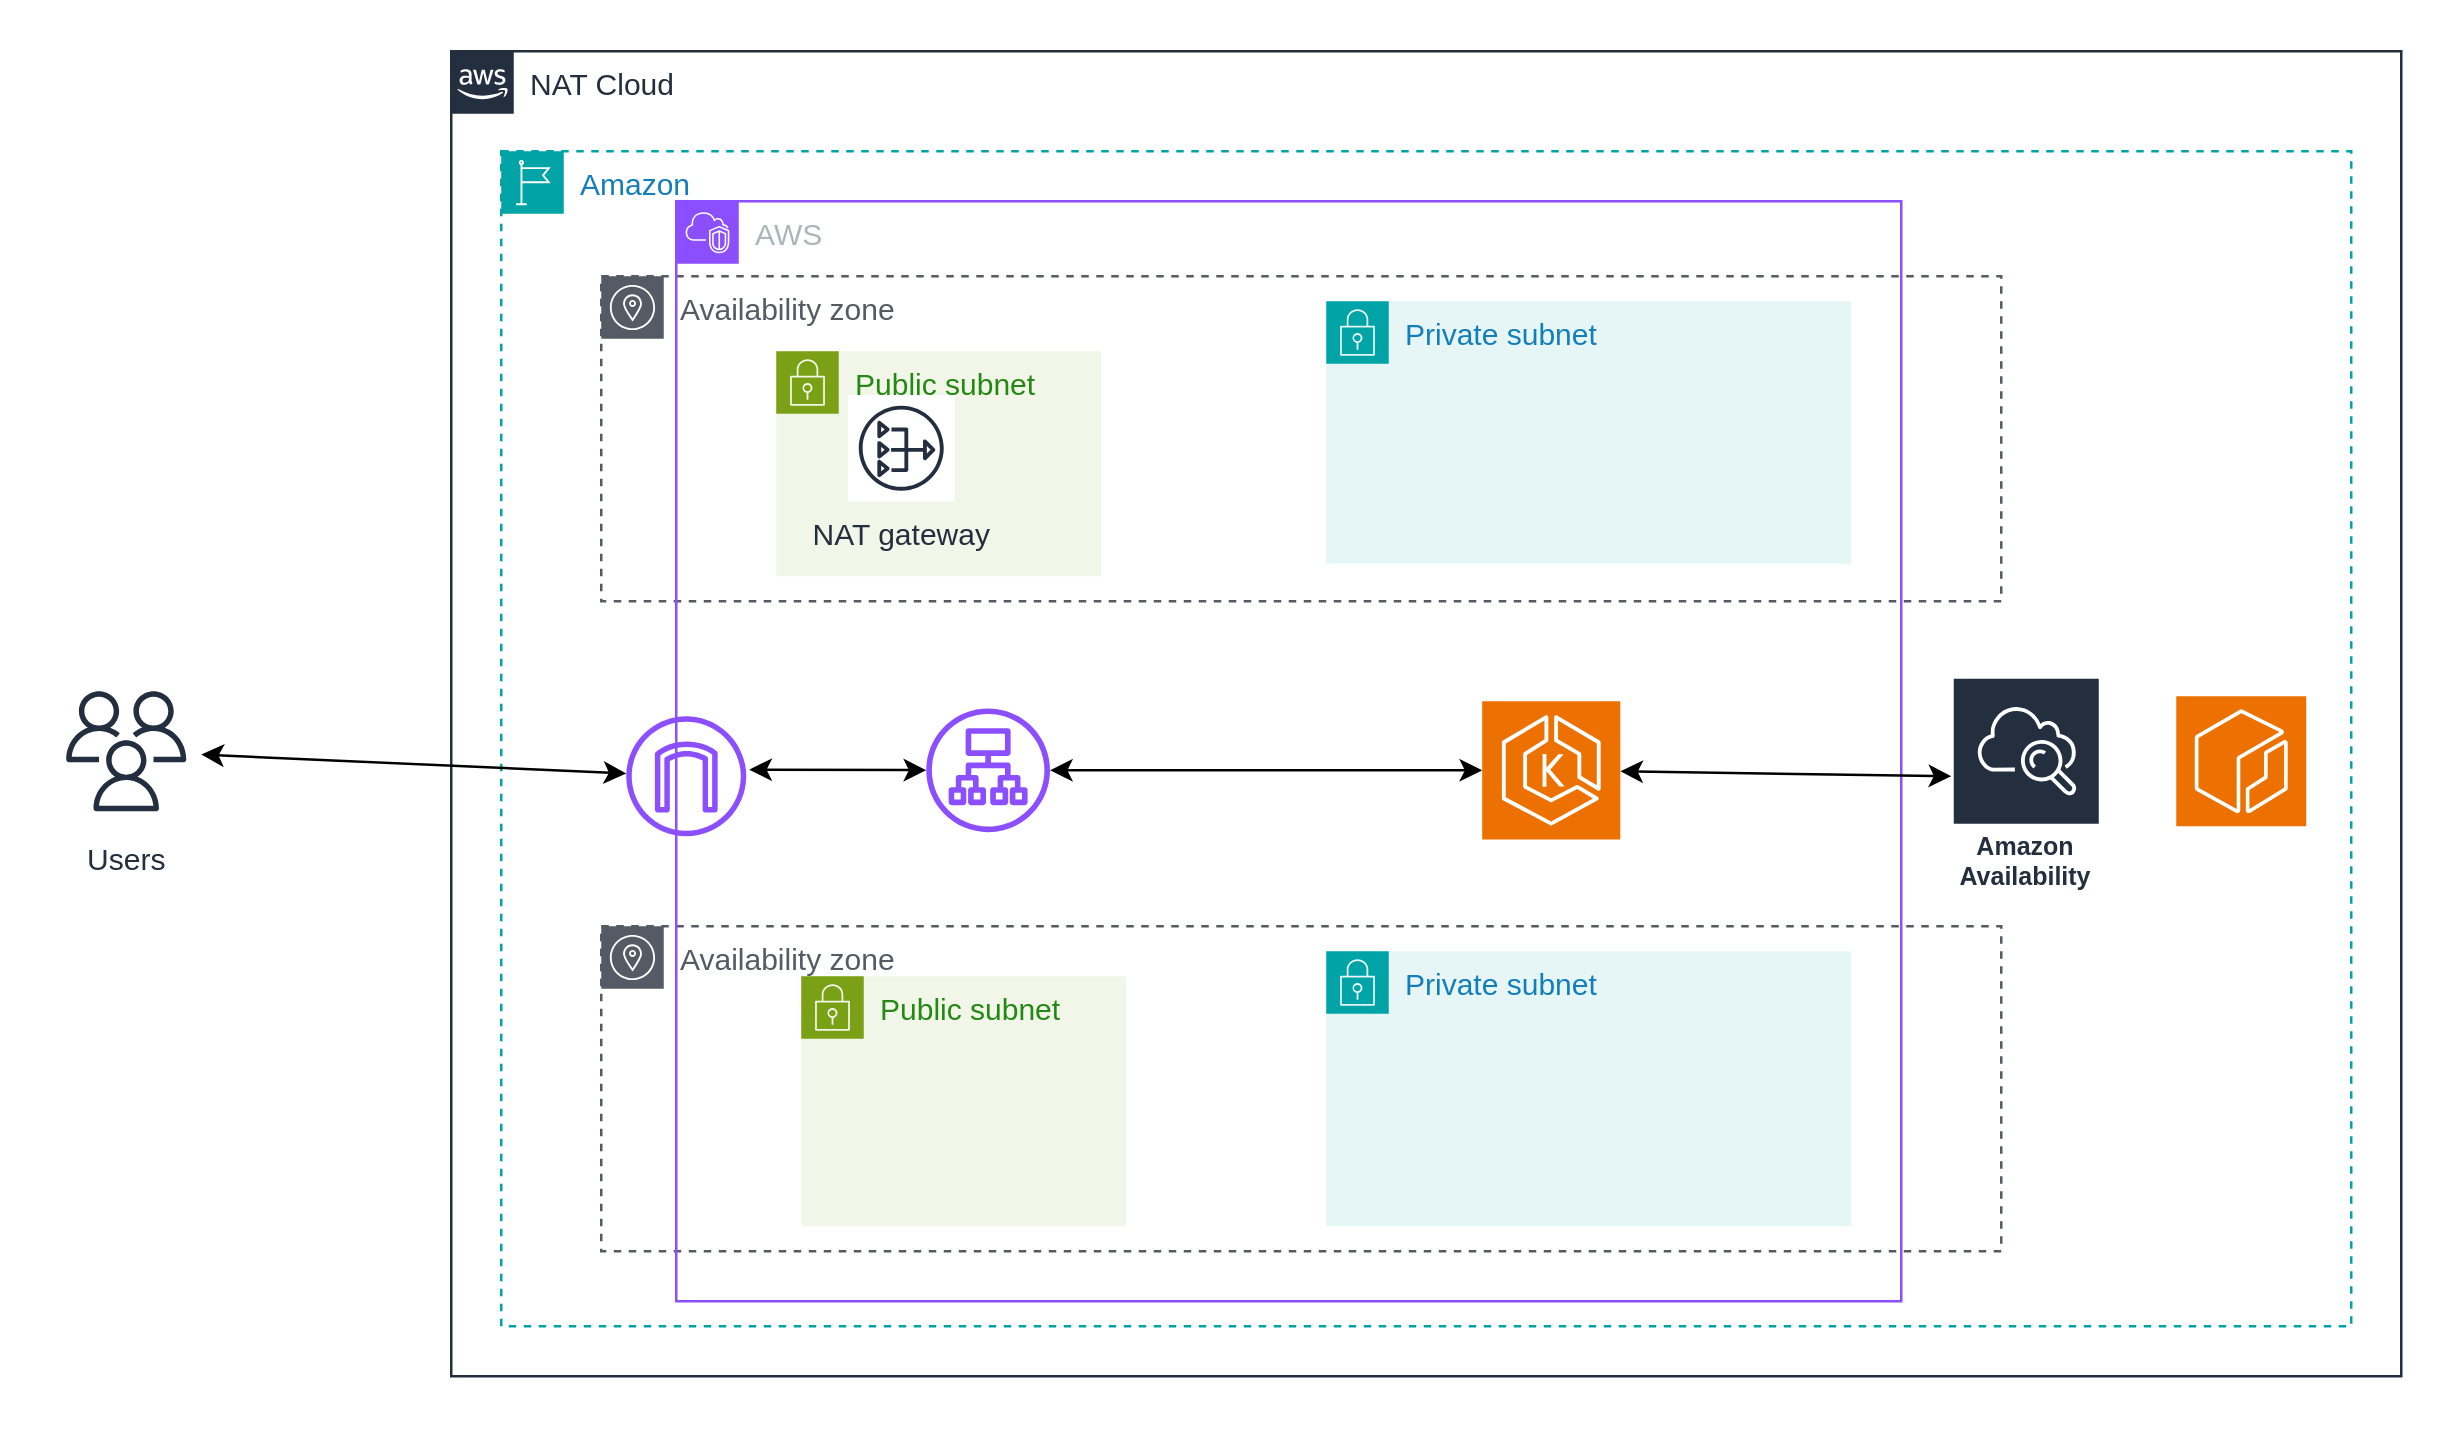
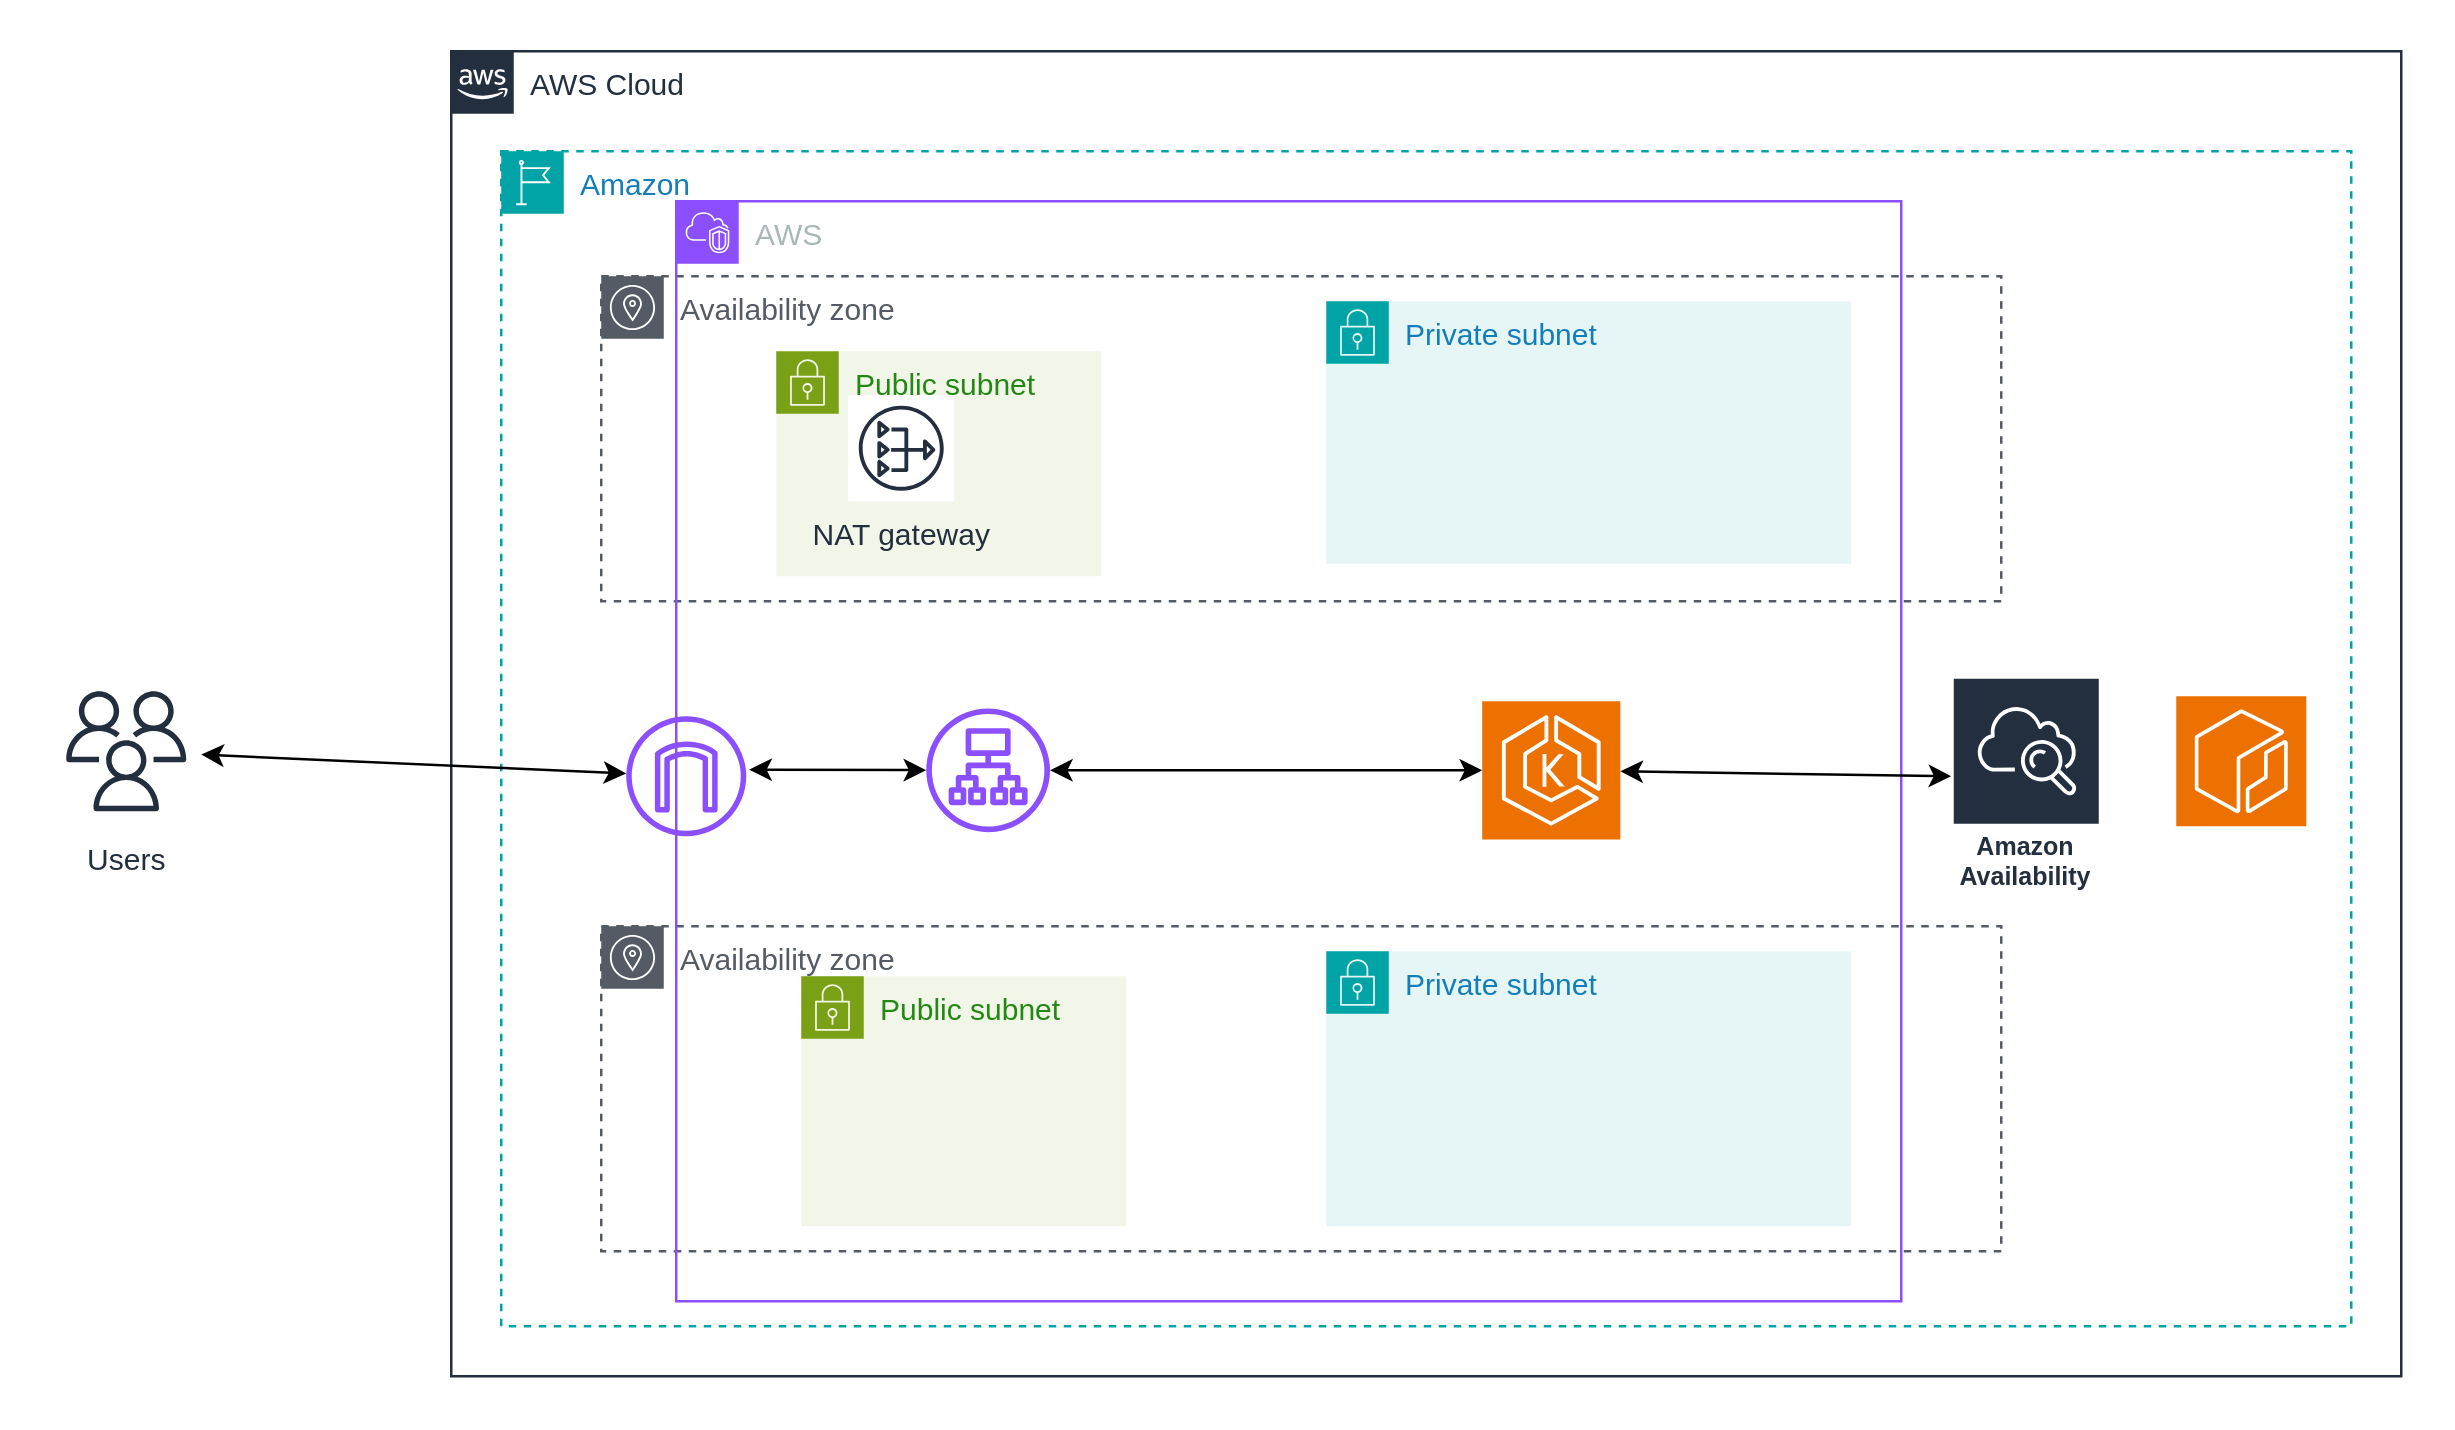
  <mxCell id="0" />
  <mxCell id="1" parent="0" />
- <mxCell id="2" value="NAT Cloud" style="points=[[0,0],[0.25,0],[0.5,0],[0.75,0],[1,0],[1,0.25],[1,0.5],[1,0.75],[1,1],[0.75,1],[0.5,1],[0.25,1],[0,1],[0,0.75],[0,0.5],[0,0.25]];outlineConnect=0;gradientColor=none;html=1;whiteSpace=wrap;fontSize=12;fontStyle=0;container=1;pointerEvents=0;collapsible=0;recursiveResize=0;shape=mxgraph.aws4.group;grIcon=mxgraph.aws4.group_aws_cloud_alt;strokeColor=#232F3E;fillColor=none;verticalAlign=top;align=left;spacingLeft=30;fontColor=#232F3E;dashed=0;" parent="1" vertex="1"><mxGeometry x="180" y="20" width="780" height="530" as="geometry" /></mxCell>
+ <mxCell id="2" value="AWS Cloud" style="points=[[0,0],[0.25,0],[0.5,0],[0.75,0],[1,0],[1,0.25],[1,0.5],[1,0.75],[1,1],[0.75,1],[0.5,1],[0.25,1],[0,1],[0,0.75],[0,0.5],[0,0.25]];outlineConnect=0;gradientColor=none;html=1;whiteSpace=wrap;fontSize=12;fontStyle=0;container=1;pointerEvents=0;collapsible=0;recursiveResize=0;shape=mxgraph.aws4.group;grIcon=mxgraph.aws4.group_aws_cloud_alt;strokeColor=#232F3E;fillColor=none;verticalAlign=top;align=left;spacingLeft=30;fontColor=#232F3E;dashed=0;" parent="1" vertex="1"><mxGeometry x="180" y="20" width="780" height="530" as="geometry" /></mxCell>
  <mxCell id="3" value="Amazon" style="points=[[0,0],[0.25,0],[0.5,0],[0.75,0],[1,0],[1,0.25],[1,0.5],[1,0.75],[1,1],[0.75,1],[0.5,1],[0.25,1],[0,1],[0,0.75],[0,0.5],[0,0.25]];outlineConnect=0;gradientColor=none;html=1;whiteSpace=wrap;fontSize=12;fontStyle=0;container=1;pointerEvents=0;collapsible=0;recursiveResize=0;shape=mxgraph.aws4.group;grIcon=mxgraph.aws4.group_region;strokeColor=#00A4A6;fillColor=none;verticalAlign=top;align=left;spacingLeft=30;fontColor=#147EBA;dashed=1;" parent="2" vertex="1"><mxGeometry x="20" y="40" width="740" height="470" as="geometry" /></mxCell>
  <mxCell id="4" value="Availability zone" style="sketch=0;outlineConnect=0;gradientColor=none;html=1;whiteSpace=wrap;fontSize=12;fontStyle=0;shape=mxgraph.aws4.group;grIcon=mxgraph.aws4.group_availability_zone;strokeColor=#545B64;fillColor=none;verticalAlign=top;align=left;spacingLeft=30;fontColor=#545B64;dashed=1;" parent="3" vertex="1"><mxGeometry x="40" y="50" width="560" height="130" as="geometry" /></mxCell>
  <mxCell id="5" value="Availability zone" style="sketch=0;outlineConnect=0;gradientColor=none;html=1;whiteSpace=wrap;fontSize=12;fontStyle=0;shape=mxgraph.aws4.group;grIcon=mxgraph.aws4.group_availability_zone;strokeColor=#545B64;fillColor=none;verticalAlign=top;align=left;spacingLeft=30;fontColor=#545B64;dashed=1;" parent="3" vertex="1"><mxGeometry x="40" y="310" width="560" height="130" as="geometry" /></mxCell>
  <mxCell id="6" value="" style="sketch=0;outlineConnect=0;fontColor=#232F3E;gradientColor=none;fillColor=#8C4FFF;strokeColor=none;dashed=0;verticalLabelPosition=bottom;verticalAlign=top;align=center;html=1;fontSize=12;fontStyle=0;aspect=fixed;pointerEvents=1;shape=mxgraph.aws4.internet_gateway;" vertex="1" parent="3"><mxGeometry x="50" y="226" width="48" height="48" as="geometry" /></mxCell>
  <mxCell id="7" value="Amazon Availability" style="sketch=0;outlineConnect=0;fontColor=#232F3E;gradientColor=none;strokeColor=#ffffff;fillColor=#232F3E;dashed=0;verticalLabelPosition=middle;verticalAlign=bottom;align=center;html=1;whiteSpace=wrap;fontSize=10;fontStyle=1;spacing=3;shape=mxgraph.aws4.productIcon;prIcon=mxgraph.aws4.cloudwatch;" vertex="1" parent="3"><mxGeometry x="580" y="210" width="60" height="90" as="geometry" /></mxCell>
  <mxCell id="8" value="" style="sketch=0;points=[[0,0,0],[0.25,0,0],[0.5,0,0],[0.75,0,0],[1,0,0],[0,1,0],[0.25,1,0],[0.5,1,0],[0.75,1,0],[1,1,0],[0,0.25,0],[0,0.5,0],[0,0.75,0],[1,0.25,0],[1,0.5,0],[1,0.75,0]];outlineConnect=0;fontColor=#232F3E;fillColor=#ED7100;strokeColor=#ffffff;dashed=0;verticalLabelPosition=bottom;verticalAlign=top;align=center;html=1;fontSize=12;fontStyle=0;aspect=fixed;shape=mxgraph.aws4.resourceIcon;resIcon=mxgraph.aws4.ecr;" vertex="1" parent="3"><mxGeometry x="670" y="218" width="52" height="52" as="geometry" /></mxCell>
  <mxCell id="9" value="Users" style="sketch=0;outlineConnect=0;fontColor=#232F3E;gradientColor=none;strokeColor=#232F3E;fillColor=#ffffff;dashed=0;verticalLabelPosition=bottom;verticalAlign=top;align=center;html=1;fontSize=12;fontStyle=0;aspect=fixed;shape=mxgraph.aws4.resourceIcon;resIcon=mxgraph.aws4.users;" parent="1" vertex="1"><mxGeometry x="20" y="270" width="60" height="60" as="geometry" /></mxCell>
  <mxCell id="10" value="AWS" style="points=[[0,0],[0.25,0],[0.5,0],[0.75,0],[1,0],[1,0.25],[1,0.5],[1,0.75],[1,1],[0.75,1],[0.5,1],[0.25,1],[0,1],[0,0.75],[0,0.5],[0,0.25]];outlineConnect=0;gradientColor=none;html=1;whiteSpace=wrap;fontSize=12;fontStyle=0;container=1;pointerEvents=0;collapsible=0;recursiveResize=0;shape=mxgraph.aws4.group;grIcon=mxgraph.aws4.group_vpc2;strokeColor=#8C4FFF;fillColor=none;verticalAlign=top;align=left;spacingLeft=30;fontColor=#AAB7B8;dashed=0;" vertex="1" parent="1"><mxGeometry x="270" y="80" width="490" height="440" as="geometry" /></mxCell>
  <mxCell id="11" value="" style="sketch=0;outlineConnect=0;fontColor=#232F3E;gradientColor=none;fillColor=#8C4FFF;strokeColor=none;dashed=0;verticalLabelPosition=bottom;verticalAlign=top;align=center;html=1;fontSize=12;fontStyle=0;aspect=fixed;pointerEvents=1;shape=mxgraph.aws4.application_load_balancer;" vertex="1" parent="10"><mxGeometry x="100" y="202.88" width="49.5" height="49.5" as="geometry" /></mxCell>
  <mxCell id="12" value="" style="sketch=0;points=[[0,0,0],[0.25,0,0],[0.5,0,0],[0.75,0,0],[1,0,0],[0,1,0],[0.25,1,0],[0.5,1,0],[0.75,1,0],[1,1,0],[0,0.25,0],[0,0.5,0],[0,0.75,0],[1,0.25,0],[1,0.5,0],[1,0.75,0]];outlineConnect=0;fontColor=#232F3E;fillColor=#ED7100;strokeColor=#ffffff;dashed=0;verticalLabelPosition=bottom;verticalAlign=top;align=center;html=1;fontSize=12;fontStyle=0;aspect=fixed;shape=mxgraph.aws4.resourceIcon;resIcon=mxgraph.aws4.eks;" vertex="1" parent="10"><mxGeometry x="322.38" y="200" width="55.25" height="55.25" as="geometry" /></mxCell>
  <mxCell id="13" value="Public subnet" style="points=[[0,0],[0.25,0],[0.5,0],[0.75,0],[1,0],[1,0.25],[1,0.5],[1,0.75],[1,1],[0.75,1],[0.5,1],[0.25,1],[0,1],[0,0.75],[0,0.5],[0,0.25]];outlineConnect=0;gradientColor=none;html=1;whiteSpace=wrap;fontSize=12;fontStyle=0;container=1;pointerEvents=0;collapsible=0;recursiveResize=0;shape=mxgraph.aws4.group;grIcon=mxgraph.aws4.group_security_group;grStroke=0;strokeColor=#7AA116;fillColor=#F2F6E8;verticalAlign=top;align=left;spacingLeft=30;fontColor=#248814;dashed=0;" vertex="1" parent="10"><mxGeometry x="40" y="60" width="130" height="90" as="geometry" /></mxCell>
  <mxCell id="14" value="NAT gateway" style="sketch=0;outlineConnect=0;fontColor=#232F3E;gradientColor=none;strokeColor=#232F3E;fillColor=#ffffff;dashed=0;verticalLabelPosition=bottom;verticalAlign=top;align=center;html=1;fontSize=12;fontStyle=0;aspect=fixed;shape=mxgraph.aws4.resourceIcon;resIcon=mxgraph.aws4.nat_gateway;" vertex="1" parent="13"><mxGeometry x="28.75" y="17.5" width="42.5" height="42.5" as="geometry" /></mxCell>
  <mxCell id="15" value="Public subnet" style="points=[[0,0],[0.25,0],[0.5,0],[0.75,0],[1,0],[1,0.25],[1,0.5],[1,0.75],[1,1],[0.75,1],[0.5,1],[0.25,1],[0,1],[0,0.75],[0,0.5],[0,0.25]];outlineConnect=0;gradientColor=none;html=1;whiteSpace=wrap;fontSize=12;fontStyle=0;container=1;pointerEvents=0;collapsible=0;recursiveResize=0;shape=mxgraph.aws4.group;grIcon=mxgraph.aws4.group_security_group;grStroke=0;strokeColor=#7AA116;fillColor=#F2F6E8;verticalAlign=top;align=left;spacingLeft=30;fontColor=#248814;dashed=0;" vertex="1" parent="10"><mxGeometry x="50" y="310" width="130" height="100" as="geometry" /></mxCell>
  <mxCell id="16" value="" style="endArrow=classic;startArrow=classic;html=1;rounded=0;entryX=0;entryY=0.5;entryDx=0;entryDy=0;entryPerimeter=0;" edge="1" parent="10" source="11" target="12"><mxGeometry width="50" height="50" relative="1" as="geometry"><mxPoint x="110" y="300" as="sourcePoint" /><mxPoint x="160" y="250" as="targetPoint" /></mxGeometry></mxCell>
  <mxCell id="17" value="Private subnet" style="points=[[0,0],[0.25,0],[0.5,0],[0.75,0],[1,0],[1,0.25],[1,0.5],[1,0.75],[1,1],[0.75,1],[0.5,1],[0.25,1],[0,1],[0,0.75],[0,0.5],[0,0.25]];outlineConnect=0;gradientColor=none;html=1;whiteSpace=wrap;fontSize=12;fontStyle=0;container=1;pointerEvents=0;collapsible=0;recursiveResize=0;shape=mxgraph.aws4.group;grIcon=mxgraph.aws4.group_security_group;grStroke=0;strokeColor=#00A4A6;fillColor=#E6F6F7;verticalAlign=top;align=left;spacingLeft=30;fontColor=#147EBA;dashed=0;" vertex="1" parent="10"><mxGeometry x="260" y="40" width="210" height="105" as="geometry" /></mxCell>
  <mxCell id="18" value="Private subnet" style="points=[[0,0],[0.25,0],[0.5,0],[0.75,0],[1,0],[1,0.25],[1,0.5],[1,0.75],[1,1],[0.75,1],[0.5,1],[0.25,1],[0,1],[0,0.75],[0,0.5],[0,0.25]];outlineConnect=0;gradientColor=none;html=1;whiteSpace=wrap;fontSize=12;fontStyle=0;container=1;pointerEvents=0;collapsible=0;recursiveResize=0;shape=mxgraph.aws4.group;grIcon=mxgraph.aws4.group_security_group;grStroke=0;strokeColor=#00A4A6;fillColor=#E6F6F7;verticalAlign=top;align=left;spacingLeft=30;fontColor=#147EBA;dashed=0;" vertex="1" parent="10"><mxGeometry x="260" y="300" width="210" height="110" as="geometry" /></mxCell>
  <mxCell id="19" value="" style="endArrow=classic;startArrow=classic;html=1;rounded=0;" edge="1" parent="1" source="9" target="6"><mxGeometry width="50" height="50" relative="1" as="geometry"><mxPoint x="380" y="380" as="sourcePoint" /><mxPoint x="430" y="330" as="targetPoint" /></mxGeometry></mxCell>
  <mxCell id="20" value="" style="endArrow=classic;startArrow=classic;html=1;rounded=0;exitX=1.025;exitY=0.445;exitDx=0;exitDy=0;exitPerimeter=0;" edge="1" parent="1" source="6" target="11"><mxGeometry width="50" height="50" relative="1" as="geometry"><mxPoint x="380" y="380" as="sourcePoint" /><mxPoint x="430" y="330" as="targetPoint" /></mxGeometry></mxCell>
  <mxCell id="21" value="" style="endArrow=classic;startArrow=classic;html=1;rounded=0;" edge="1" parent="1" source="12"><mxGeometry width="50" height="50" relative="1" as="geometry"><mxPoint x="730" y="380" as="sourcePoint" /><mxPoint x="780" y="310" as="targetPoint" /></mxGeometry></mxCell>
